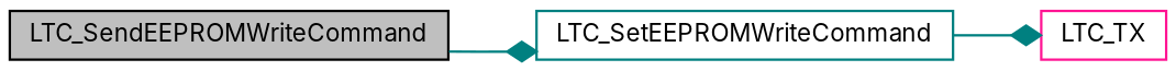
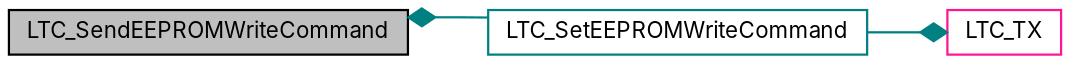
  digraph {
    fontname=Inter
    rankdir=LR
    node [fillcolor=white fontname=Inter fontsize=10 shape=record style=filled]
    edge [arrowhead=diamond color=teal fontname=Inter fontsize=10 labelfontname=Helvetica labelfontsize=10 style=solid]
    n1 [color=black fillcolor=grey75 fontcolor=black height=0.2 label=LTC_SendEEPROMWriteCommand width=0.4]
    n2 [color=teal height=0.2 label=LTC_SetEEPROMWriteCommand width=0.4]
    n3 [color=deeppink height=0.2 label=LTC_TX width=0.4]
-   n1 -> n2
+   n2 -> n1
    n2 -> n3
  }
